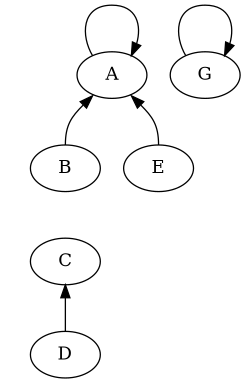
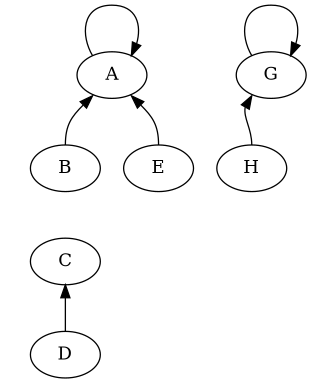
  digraph {
    rankdir=TB
    edge [tailport=n]
    1 [fixedsize=true height=0 style=invisible width=0]
    A
    G
    2 [fixedsize=true height=0 style=invisible width=0]
    B
    E
+   H
    3 [fixedsize=true height=0 style=invisible width=0]
    C
    4 [fixedsize=true height=0 style=invisible width=0]
    D
    subgraph sub_1 {
      rank=same
      rankdir=LR
      1
      A
      G
    }
    subgraph sub_2 {
      rank=same
      rankdir=LR
      2
      B
      E
+     H
    }
    subgraph sub_3 {
      rank=same
      rankdir=LR
      3
      C
    }
    subgraph sub_4 {
      rank=same
      rankdir=LR
      4
      D
    }
    1 -> 2 [arrowsize=0 penwidth=0 syle=invisible]
    A -> A [headport=ne tailport=nw]
    G -> G [headport=ne tailport=nw]
    2 -> 3 [arrowsize=0 penwidth=0 syle=invisible]
    B -> A [headport=sw]
    E -> A [headport=se]
+   H -> G [headport=sw]
    3 -> 4 [arrowsize=0 penwidth=0 syle=invisible]
    D -> C [headport=s]
  }
